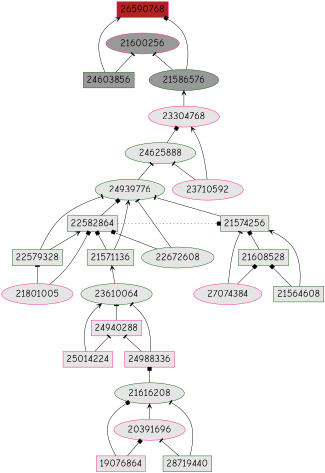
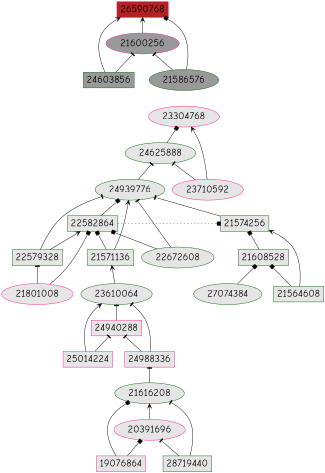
  digraph {
    fontname="Comic Neue"
    fontsize=24
    rankdir=BT
    node [color=darkgreen fillcolor=grey90 fontname="Comic Neue" fontsize=24 shape=box style=filled]
    edge [arrowhead=tee color=black constraint=true fontname="Comic Neue" style=solid]
    21616208 [shape=ellipse]
    20391696 [color=deeppink shape=ellipse]
    19076864 [color=deeppink]
    28719440
    23610064 [shape=ellipse]
    24940288 [color=deeppink]
    25014224 [color=deeppink]
    24988336 [color=deeppink]
    23304768 [color=deeppink shape=ellipse]
    24625888 [shape=ellipse]
    23710592 [color=deeppink shape=ellipse]
    24939776 [shape=ellipse]
    22582864
-   21801008 [color=deeppink shape=ellipse label=21801005]
+   21801008 [color=deeppink shape=ellipse]
    21571136
    22579328
    22672608 [shape=ellipse]
    26590768 [color=deeppink fillcolor=firebrick]
    21600256 [color=deeppink fillcolor=grey60 shape=ellipse]
    24603856 [fillcolor=grey60]
    21586576 [fillcolor=grey60 shape=ellipse]
    21574256
    21608528
    21564608
-   27074384 [color=deeppink shape=ellipse]
+   27074384 [shape=ellipse]
    subgraph sub_1 {
      subgraph sub_2 {
        21616208
        20391696
        19076864
        28719440
      }
      subgraph sub_3 {
        23610064
        24940288
        25014224
        24988336
      }
      subgraph sub_4 {
        23304768
        24625888
        23710592
        24939776
        22582864
        21801008
        21571136
        22579328
        22672608
      }
      subgraph sub_5 {
        26590768
        21600256
        24603856
        21586576
      }
    }
    subgraph sub_6 {
      21574256
      21608528
      21564608
      27074384
    }
-   21616208 -> 24988336 [arrowhead=box]
+   21616208 -> 24988336
    20391696 -> 21616208 [arrowhead=vee]
    19076864 -> 21616208 [arrowhead=box]
    19076864 -> 20391696 [arrowhead=box]
    28719440 -> 21616208
    28719440 -> 20391696
    23610064 -> 21571136 [arrowhead=vee]
    24940288 -> 23610064
    25014224 -> 23610064 [arrowhead=vee]
    25014224 -> 24940288
    24988336 -> 23610064
    24988336 -> 24940288
-   23304768 -> 21586576 [arrowhead=vee]
    24625888 -> 23304768 [arrowhead=box]
    23710592 -> 23304768 [arrowhead=vee]
    23710592 -> 24625888
    24939776 -> 24625888
    22582864 -> 24939776 [arrowhead=box]
    22582864 -> 21574256 [arrowhead=box constraint=false style=dotted]
    21801008 -> 22582864 [arrowhead=box]
    21801008 -> 22579328
    21571136 -> 24939776 [arrowhead=vee]
    21571136 -> 22582864 [arrowhead=box]
    22579328 -> 24939776
    22579328 -> 22582864 [arrowhead=vee]
    22672608 -> 24939776
    22672608 -> 22582864 [arrowhead=box]
+   21600256 -> 26590768 [arrowhead=vee]
    24603856 -> 26590768 [arrowhead=vee]
    24603856 -> 21600256
    21586576 -> 26590768 [arrowhead=box]
    21586576 -> 21600256
    21574256 -> 24939776
    21608528 -> 21574256 [arrowhead=box]
    21564608 -> 21574256 [arrowhead=vee]
    21564608 -> 21608528 [arrowhead=box]
-   27074384 -> 21574256
    27074384 -> 21608528 [arrowhead=box]
  }
